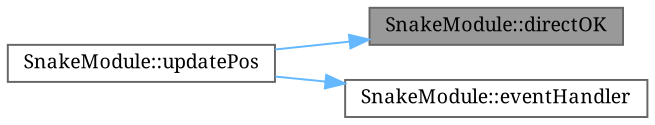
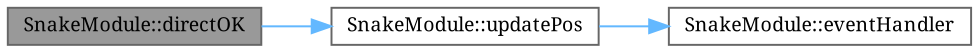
  digraph {
    fontname="Noto Serif"
    rankdir=RL
    node [color=grey40 fillcolor=white fontname="Noto Serif" fontsize=10 shape=box style=filled]
    edge [color=steelblue1 dir=back fontname="Noto Serif" fontsize=10 labelfontname=Helvetica labelfontsize=10 style=solid]
    n1 [color=gray40 fillcolor=grey60 fontcolor=black height=0.2 label="SnakeModule::directOK" width=0.4]
    n2 [height=0.2 label="SnakeModule::updatePos" width=0.4]
    n3 [height=0.2 label="SnakeModule::eventHandler" width=0.4]
-   n1 -> n2
+   n2 -> n1
    n3 -> n2
  }
